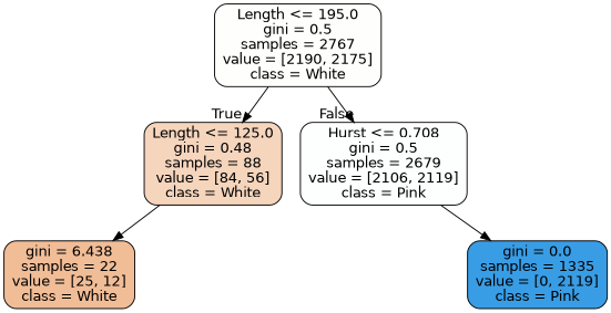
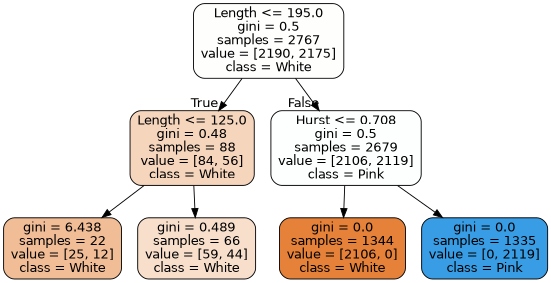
  digraph {
    node [color=black fontname=helvetica shape=box style="filled, rounded"]
    edge [fontname=helvetica]
    n1 [fillcolor="#e5813902" label="Length <= 195.0\ngini = 0.5\nsamples = 2767\nvalue = [2190, 2175]\nclass = White"]
    n2 [fillcolor="#e5813955" label="Length <= 125.0\ngini = 0.48\nsamples = 88\nvalue = [84, 56]\nclass = White"]
    n3 [fillcolor="#399de502" label="Hurst <= 0.708\ngini = 0.5\nsamples = 2679\nvalue = [2106, 2119]\nclass = Pink"]
    n4 [fillcolor="#e5813985" label="gini = 6.438\nsamples = 22\nvalue = [25, 12]\nclass = White"]
+   n5 [fillcolor="#e5813941" label="gini = 0.489\nsamples = 66\nvalue = [59, 44]\nclass = White"]
+   n6 [fillcolor="#e58139ff" label="gini = 0.0\nsamples = 1344\nvalue = [2106, 0]\nclass = White"]
    n7 [fillcolor="#399de5ff" label="gini = 0.0\nsamples = 1335\nvalue = [0, 2119]\nclass = Pink"]
    n1 -> n2 [headlabel=True labelangle=45 labeldistance=2.5]
    n1 -> n3 [headlabel=False labelangle=-45 labeldistance=2.5]
    n2 -> n4
+   n2 -> n5
+   n3 -> n6
    n3 -> n7
  }
